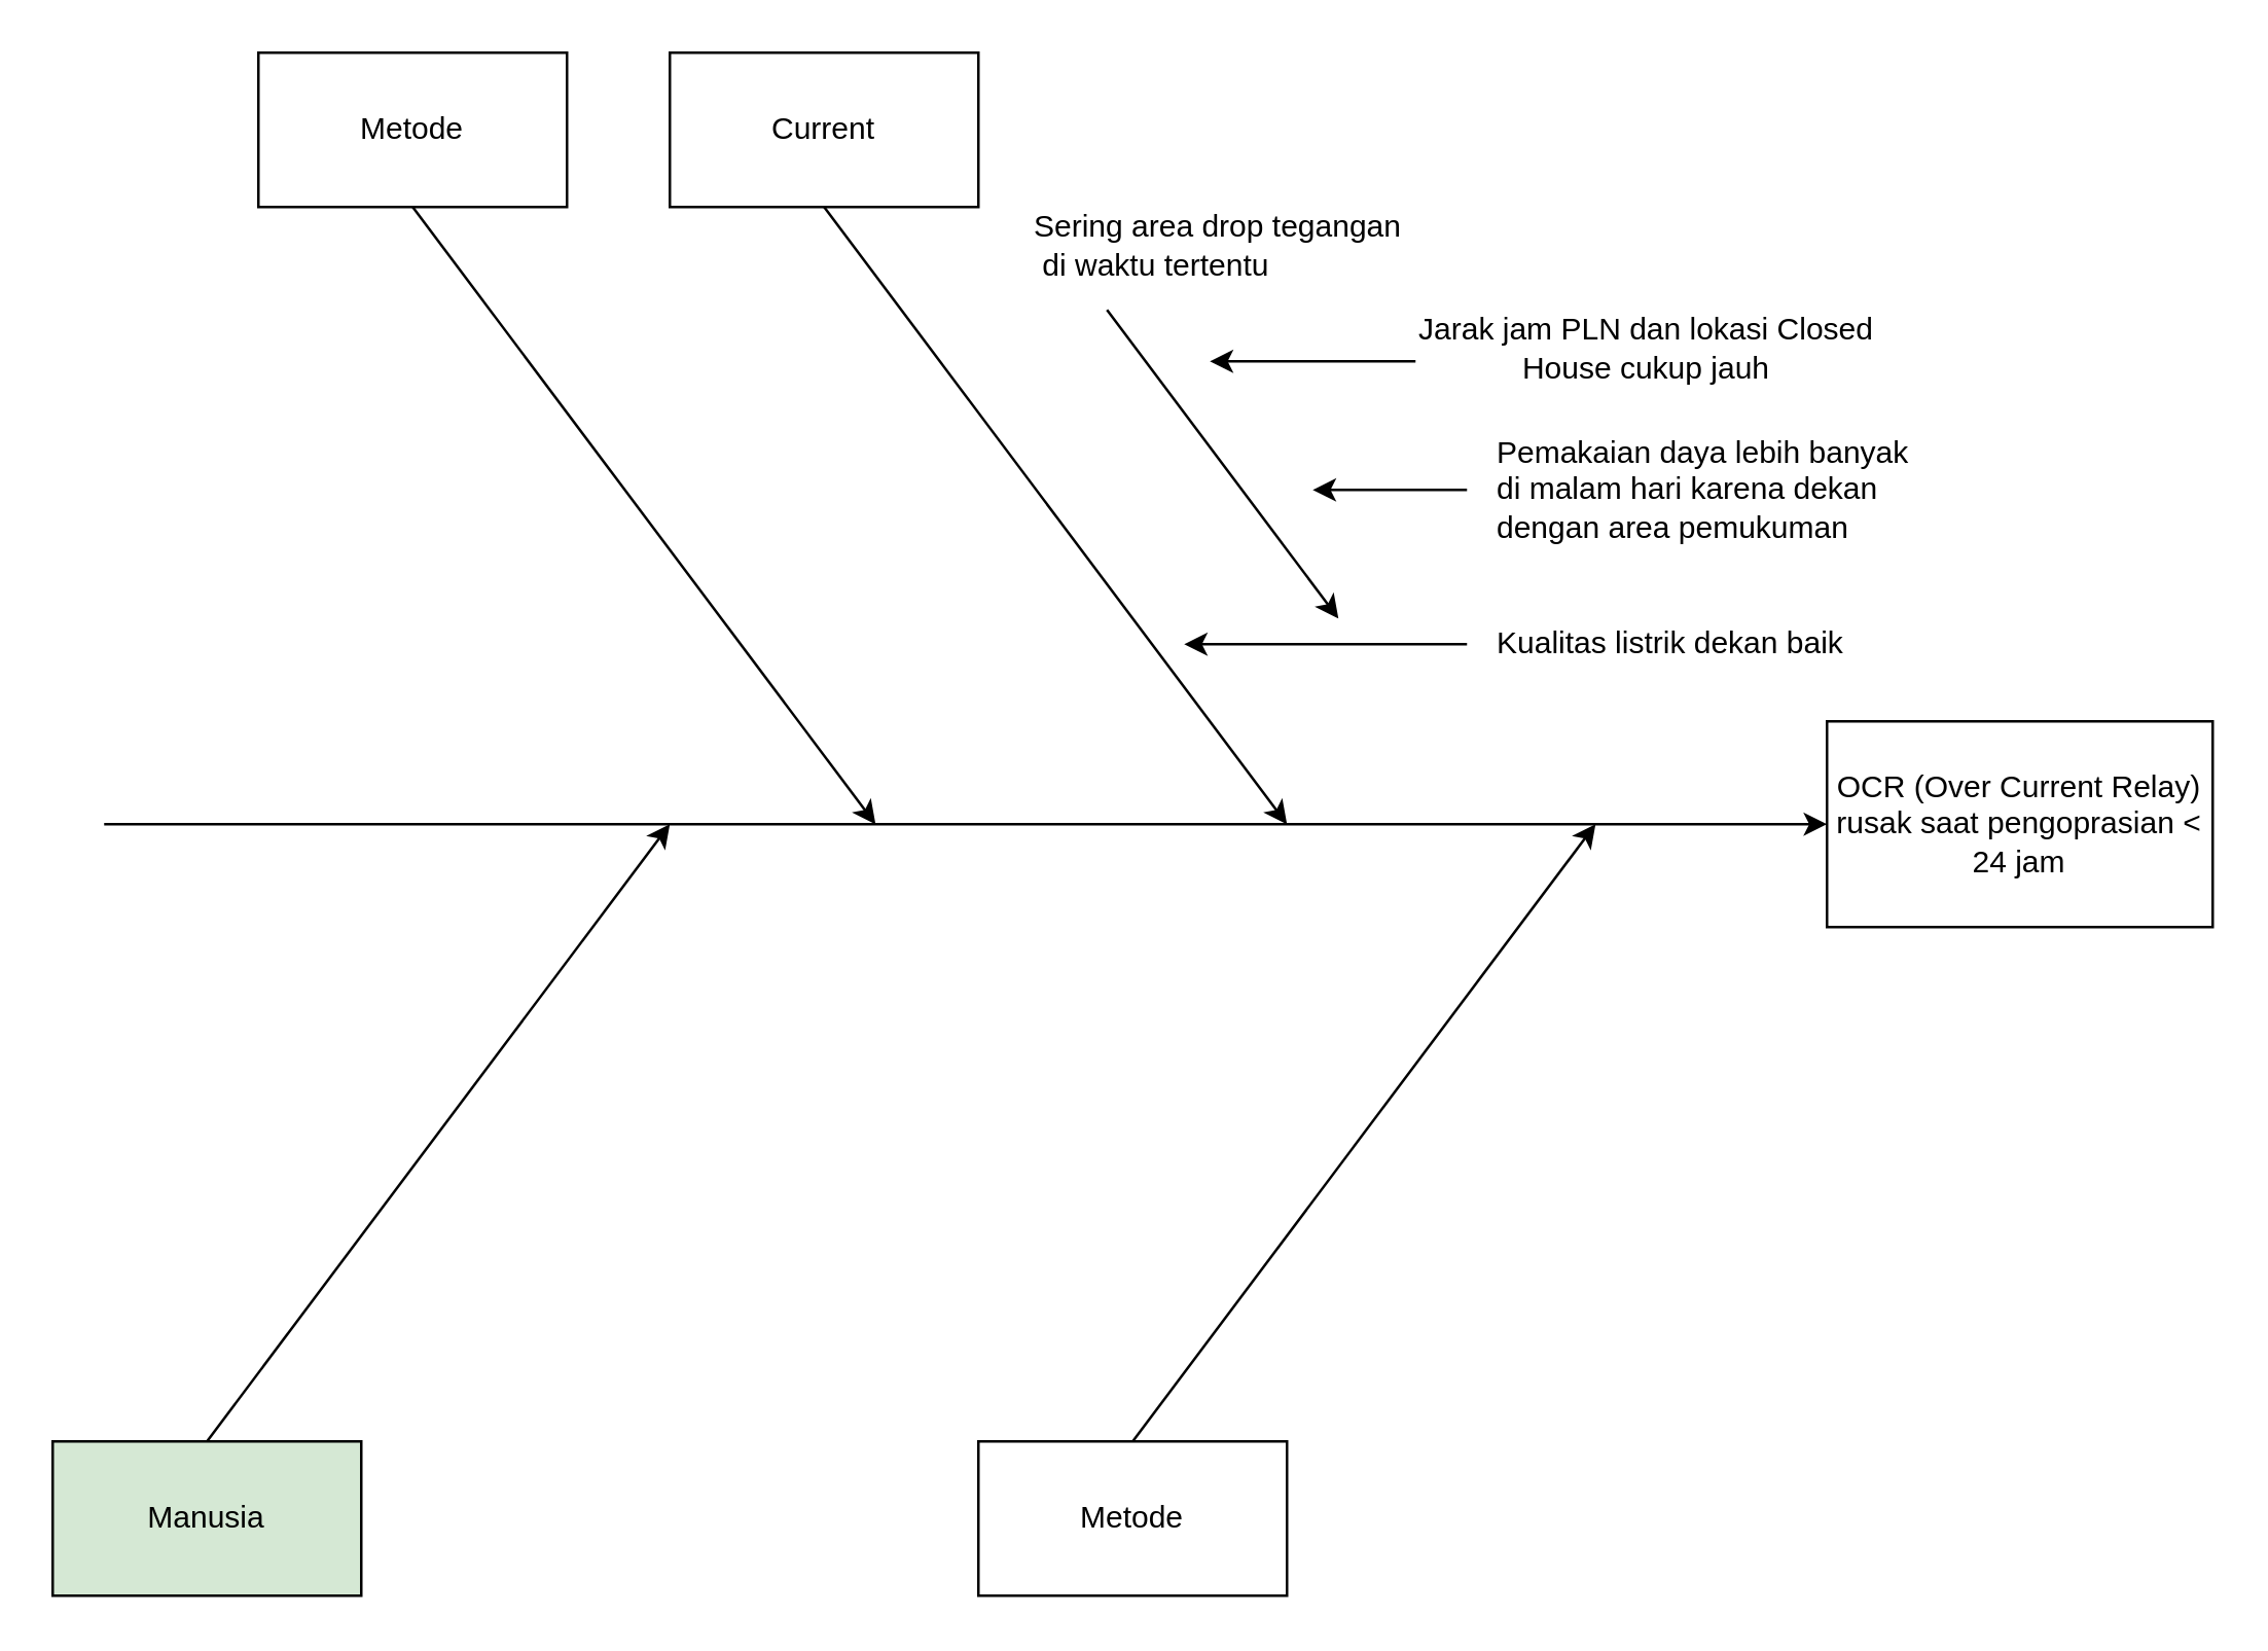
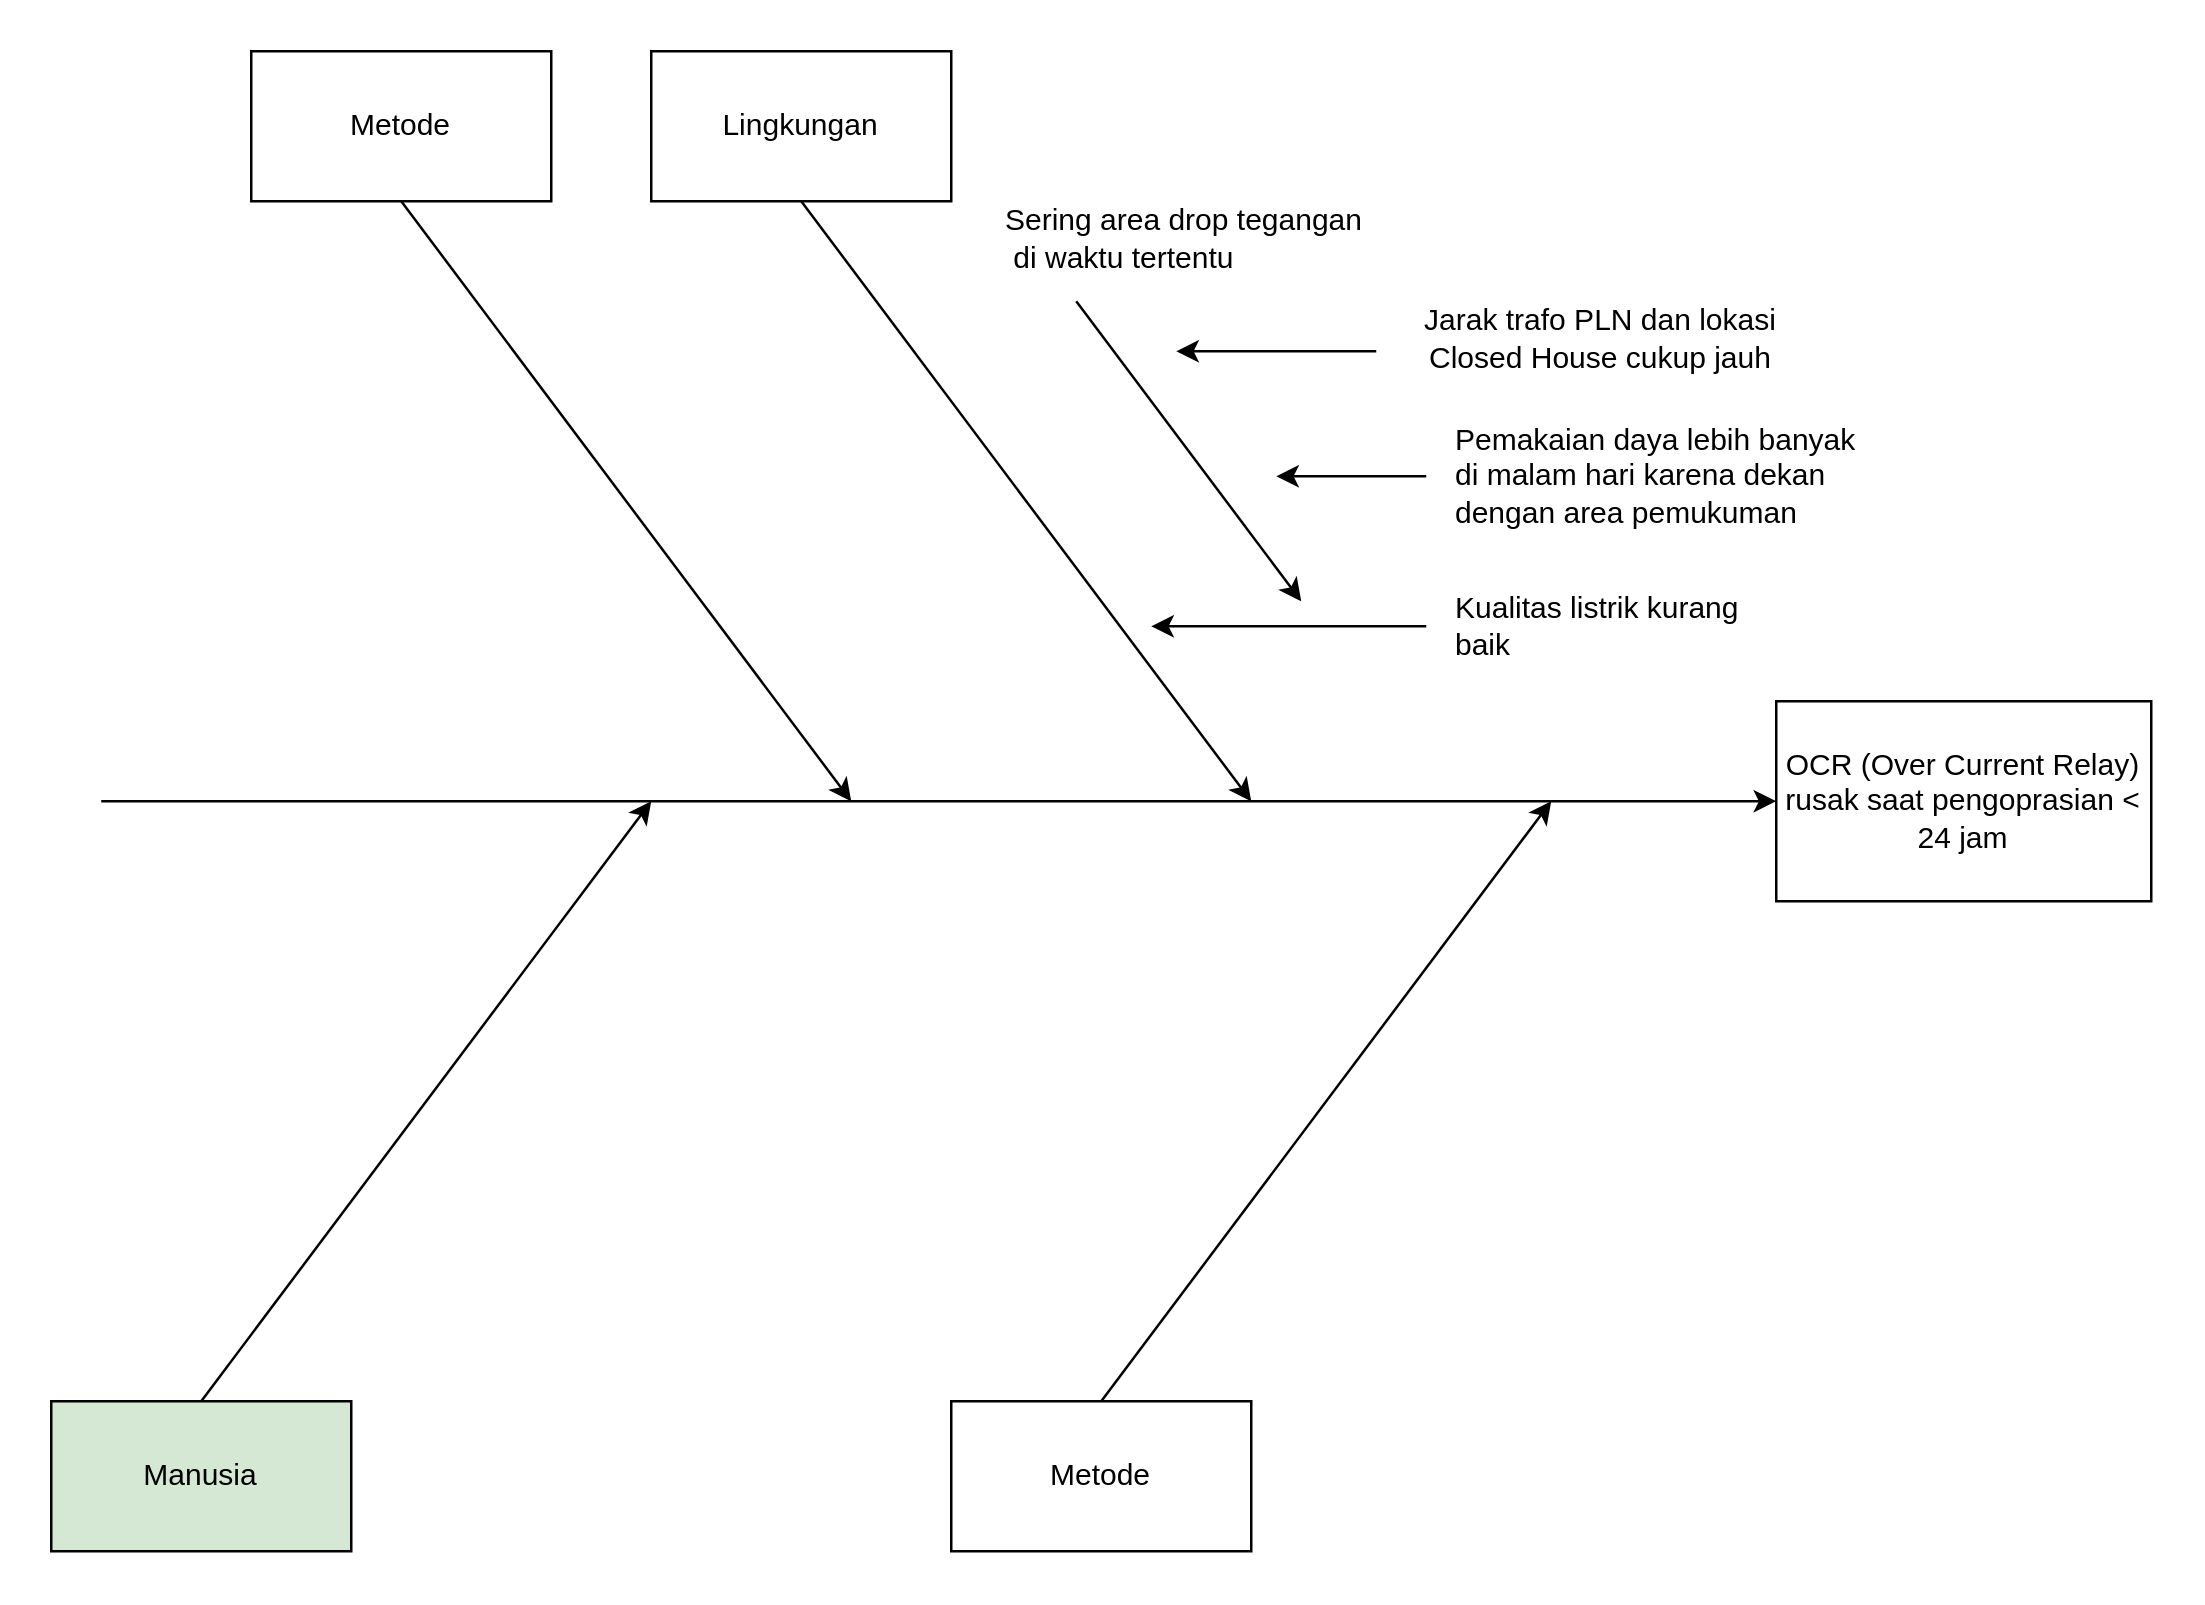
  <mxCell id="0" />
  <mxCell id="1" parent="0" />
  <mxCell id="2" value="OCR (Over Current Relay) rusak saat pengoprasian &amp;lt; 24 jam" style="rounded=0;whiteSpace=wrap;html=1;" vertex="1" parent="1"><mxGeometry x="710" y="280" width="150" height="80" as="geometry" /></mxCell>
  <mxCell id="3" value="" style="endArrow=classic;html=1;entryX=0;entryY=0.5;entryDx=0;entryDy=0;" edge="1" parent="1" target="2"><mxGeometry width="50" height="50" relative="1" as="geometry"><mxPoint x="40" y="320" as="sourcePoint" /><mxPoint x="440" y="310" as="targetPoint" /></mxGeometry></mxCell>
  <mxCell id="4" value="Metode" style="rounded=0;whiteSpace=wrap;html=1;" vertex="1" parent="1"><mxGeometry x="100" y="20" width="120" height="60" as="geometry" /></mxCell>
- <mxCell id="5" value="Current" style="rounded=0;whiteSpace=wrap;html=1;" vertex="1" parent="1"><mxGeometry x="260" y="20" width="120" height="60" as="geometry" /></mxCell>
+ <mxCell id="5" value="Lingkungan" style="rounded=0;whiteSpace=wrap;html=1;" vertex="1" parent="1"><mxGeometry x="260" y="20" width="120" height="60" as="geometry" /></mxCell>
  <mxCell id="6" value="Manusia" style="rounded=0;whiteSpace=wrap;html=1;fillColor=#d5e8d4;" vertex="1" parent="1"><mxGeometry y="560" width="120" height="60" as="geometry" x="20" /></mxCell>
  <mxCell id="7" value="Metode" style="rounded=0;whiteSpace=wrap;html=1;" vertex="1" parent="1"><mxGeometry x="380" y="560" width="120" height="60" as="geometry" /></mxCell>
  <mxCell id="8" value="" style="endArrow=classic;html=1;exitX=0.5;exitY=1;exitDx=0;exitDy=0;" edge="1" parent="1" source="4"><mxGeometry width="50" height="50" relative="1" as="geometry"><mxPoint x="390" y="330" as="sourcePoint" /><mxPoint x="340" y="320" as="targetPoint" /></mxGeometry></mxCell>
  <mxCell id="9" value="" style="endArrow=classic;html=1;exitX=0.5;exitY=1;exitDx=0;exitDy=0;" edge="1" parent="1" source="5"><mxGeometry width="50" height="50" relative="1" as="geometry"><mxPoint x="390" y="330" as="sourcePoint" /><mxPoint x="500" y="320" as="targetPoint" /></mxGeometry></mxCell>
  <mxCell id="10" value="" style="endArrow=classic;html=1;exitX=0.5;exitY=0;exitDx=0;exitDy=0;" edge="1" parent="1" source="6"><mxGeometry width="50" height="50" relative="1" as="geometry"><mxPoint x="340" y="330" as="sourcePoint" /><mxPoint x="260" y="320" as="targetPoint" /></mxGeometry></mxCell>
  <mxCell id="11" value="" style="endArrow=classic;html=1;exitX=0.5;exitY=0;exitDx=0;exitDy=0;" edge="1" parent="1" source="7"><mxGeometry width="50" height="50" relative="1" as="geometry"><mxPoint x="340" y="330" as="sourcePoint" /><mxPoint x="620" y="320" as="targetPoint" /></mxGeometry></mxCell>
  <mxCell id="12" value="" style="endArrow=classic;html=1;" edge="1" parent="1"><mxGeometry width="50" height="50" relative="1" as="geometry"><mxPoint x="570" y="250" as="sourcePoint" /><mxPoint x="460" y="250" as="targetPoint" /></mxGeometry></mxCell>
- <mxCell id="13" value="Kualitas listrik dekan baik" style="text;html=1;strokeColor=none;fillColor=none;align=left;verticalAlign=middle;whiteSpace=wrap;rounded=0;" vertex="1" parent="1"><mxGeometry x="580" y="240" width="140" height="20" as="geometry" /></mxCell>
+ <mxCell id="13" value="Kualitas listrik kurang baik" style="text;html=1;strokeColor=none;fillColor=none;align=left;verticalAlign=middle;whiteSpace=wrap;rounded=0;" vertex="1" parent="1"><mxGeometry x="580" y="240" width="140" height="20" as="geometry" /></mxCell>
  <mxCell id="14" value="" style="endArrow=classic;html=1;" edge="1" parent="1"><mxGeometry width="50" height="50" relative="1" as="geometry"><mxPoint x="430" y="120" as="sourcePoint" /><mxPoint x="520" y="240" as="targetPoint" /></mxGeometry></mxCell>
  <mxCell id="15" value="&lt;div&gt;Sering area drop tegangan&lt;/div&gt;&amp;nbsp;di waktu tertentu" style="text;html=1;strokeColor=none;fillColor=none;align=left;verticalAlign=middle;whiteSpace=wrap;rounded=0;" vertex="1" parent="1"><mxGeometry x="400" y="80" width="160" height="30" as="geometry" /></mxCell>
  <mxCell id="16" value="" style="endArrow=classic;html=1;" edge="1" parent="1"><mxGeometry width="50" height="50" relative="1" as="geometry"><mxPoint x="550" y="140" as="sourcePoint" /><mxPoint x="470" y="140" as="targetPoint" /></mxGeometry></mxCell>
- <mxCell id="17" value="Jarak jam PLN dan lokasi Closed House cukup jauh" style="text;html=1;strokeColor=none;fillColor=none;align=center;verticalAlign=middle;whiteSpace=wrap;rounded=0;" vertex="1" parent="1"><mxGeometry x="550" y="120" width="180" height="30" as="geometry" /></mxCell>
+ <mxCell id="17" value="Jarak trafo PLN dan lokasi Closed House cukup jauh" style="text;html=1;strokeColor=none;fillColor=none;align=center;verticalAlign=middle;whiteSpace=wrap;rounded=0;" vertex="1" parent="1"><mxGeometry x="550" y="120" width="180" height="30" as="geometry" /></mxCell>
  <mxCell id="18" value="" style="endArrow=classic;html=1;" edge="1" parent="1"><mxGeometry width="50" height="50" relative="1" as="geometry"><mxPoint x="570" y="190" as="sourcePoint" /><mxPoint x="510" y="190" as="targetPoint" /></mxGeometry></mxCell>
  <mxCell id="19" value="Pemakaian daya lebih banyak di malam hari karena dekan dengan area pemukuman" style="text;html=1;strokeColor=none;fillColor=none;align=left;verticalAlign=middle;whiteSpace=wrap;rounded=0;" vertex="1" parent="1"><mxGeometry x="580" y="170" width="170" height="40" as="geometry" /></mxCell>
